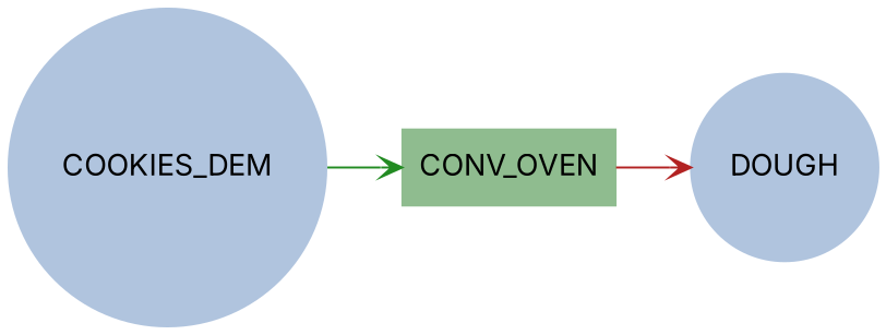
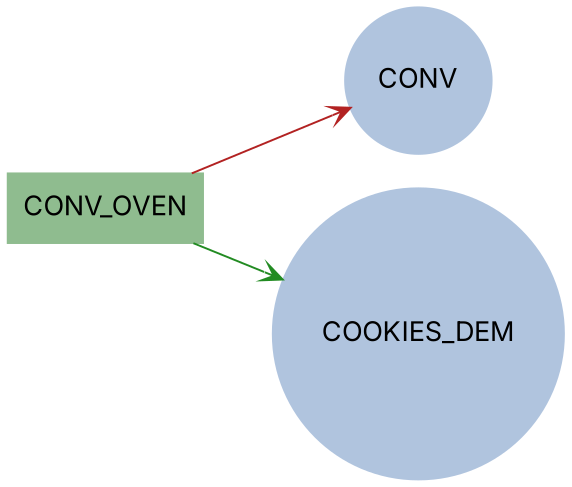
  strict digraph {
    fontname=Inter
    rankdir=LR
    node [color=lightsteelblue fillcolor=lightsteelblue fontname=Inter shape=circle style=filled]
    edge [arrowhead=vee fontname=Inter labelfontcolor=lightgreen]
-   DOUGH
+   DOUGH [label=CONV]
    COOKIES_DEM
    CONV_OVEN [color=darkseagreen fontcolor=black shape=box fillcolor=""]
    subgraph sub_1 {
      rank=same
    }
    subgraph sub_2 {
      DOUGH
      COOKIES_DEM
    }
    subgraph sub_3 {
      CONV_OVEN
    }
    subgraph sub_4 {
      DOUGH
      CONV_OVEN
    }
    subgraph sub_5 {
      COOKIES_DEM
      CONV_OVEN
    }
    CONV_OVEN -> DOUGH [color=firebrick]
-   COOKIES_DEM -> CONV_OVEN [color=forestgreen]
+   CONV_OVEN -> COOKIES_DEM [color=forestgreen]
  }
